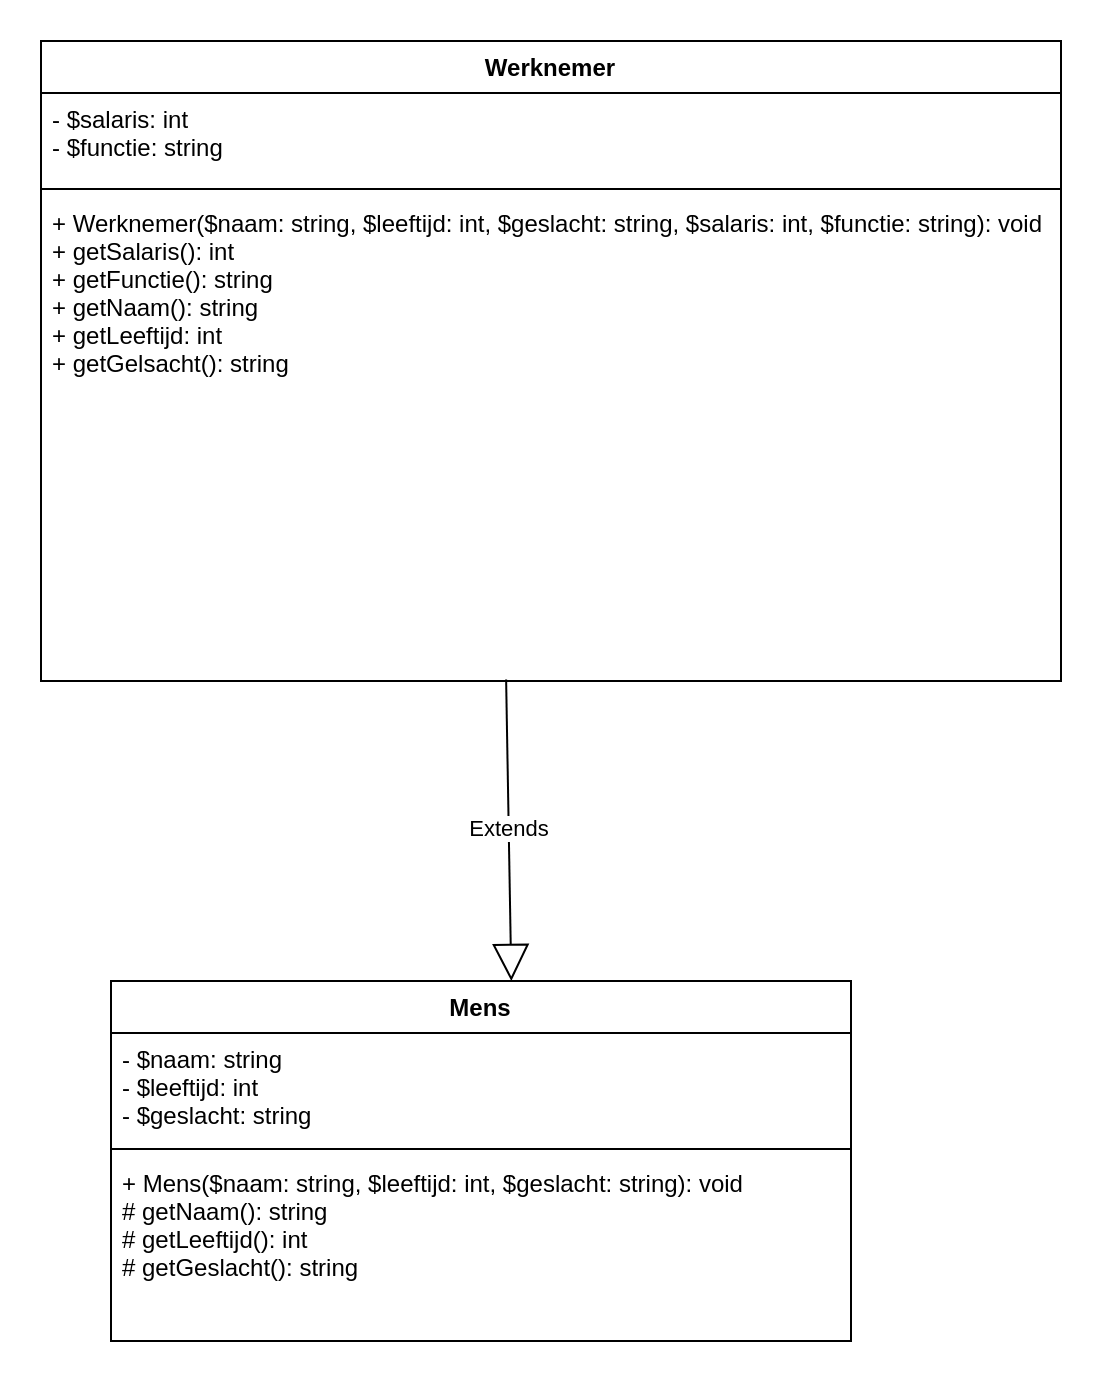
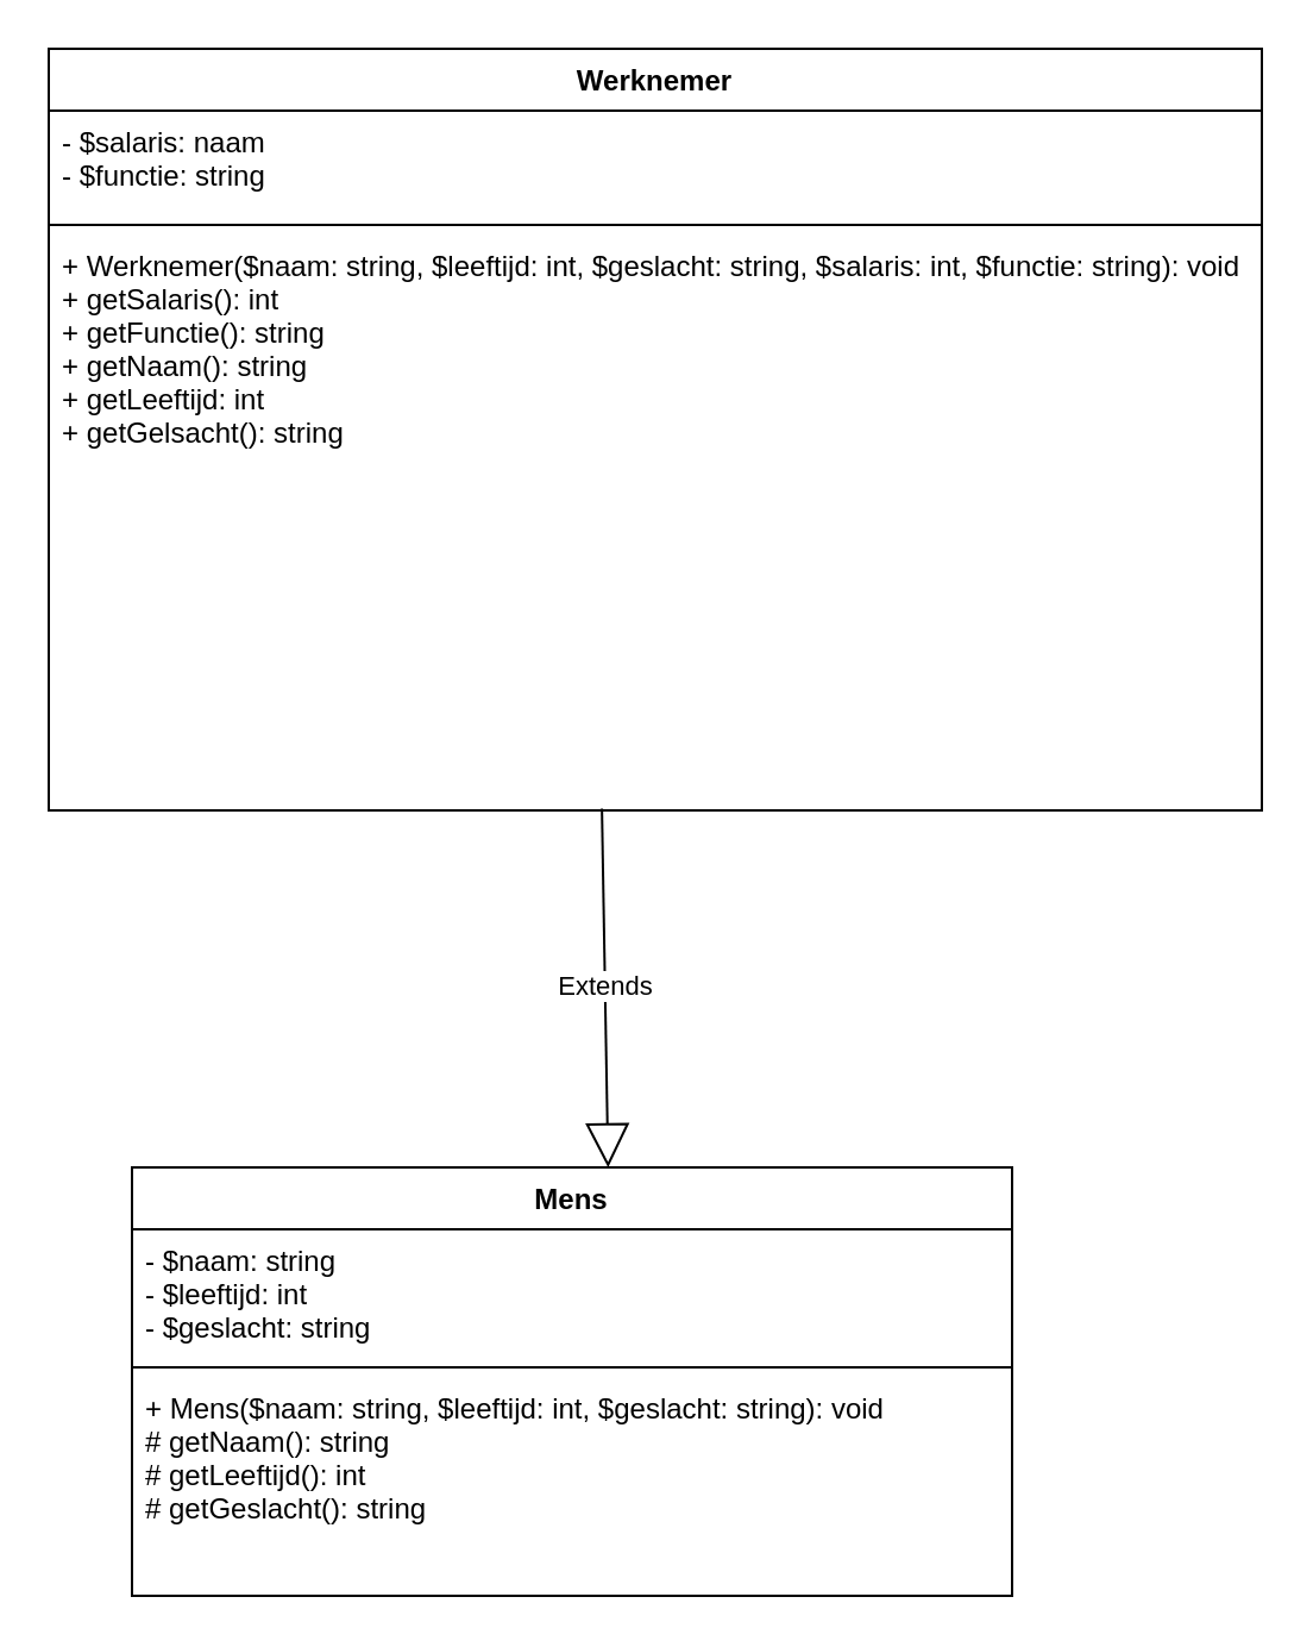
  <mxCell id="0" />
  <mxCell id="1" parent="0" />
  <mxCell id="2" value="Mens" style="swimlane;fontStyle=1;align=center;verticalAlign=top;childLayout=stackLayout;horizontal=1;startSize=26;horizontalStack=0;resizeParent=1;resizeParentMax=0;resizeLast=0;collapsible=1;marginBottom=0;" vertex="1" parent="1"><mxGeometry x="55" y="490" width="370" height="180" as="geometry" /></mxCell>
  <mxCell id="3" value="- $naam: string&#10;- $leeftijd: int&#10;- $geslacht: string" style="text;strokeColor=none;fillColor=none;align=left;verticalAlign=top;spacingLeft=4;spacingRight=4;overflow=hidden;rotatable=0;points=[[0,0.5],[1,0.5]];portConstraint=eastwest;" vertex="1" parent="2"><mxGeometry y="26" width="370" height="54" as="geometry" /></mxCell>
  <mxCell id="4" value="" style="line;strokeWidth=1;fillColor=none;align=left;verticalAlign=middle;spacingTop=-1;spacingLeft=3;spacingRight=3;rotatable=0;labelPosition=right;points=[];portConstraint=eastwest;" vertex="1" parent="2"><mxGeometry y="80" width="370" height="8" as="geometry" /></mxCell>
  <mxCell id="5" value="+ Mens($naam: string, $leeftijd: int, $geslacht: string): void&#10;# getNaam(): string&#10;# getLeeftijd(): int&#10;# getGeslacht(): string" style="text;strokeColor=none;fillColor=none;align=left;verticalAlign=top;spacingLeft=4;spacingRight=4;overflow=hidden;rotatable=0;points=[[0,0.5],[1,0.5]];portConstraint=eastwest;" vertex="1" parent="2"><mxGeometry y="88" width="370" height="92" as="geometry" /></mxCell>
  <mxCell id="6" value="Werknemer" style="swimlane;fontStyle=1;align=center;verticalAlign=top;childLayout=stackLayout;horizontal=1;startSize=26;horizontalStack=0;resizeParent=1;resizeParentMax=0;resizeLast=0;collapsible=1;marginBottom=0;" vertex="1" parent="1"><mxGeometry x="20" y="20" width="510" height="320" as="geometry" /></mxCell>
- <mxCell id="7" value="- $salaris: int&#10;- $functie: string" style="text;strokeColor=none;fillColor=none;align=left;verticalAlign=top;spacingLeft=4;spacingRight=4;overflow=hidden;rotatable=0;points=[[0,0.5],[1,0.5]];portConstraint=eastwest;" vertex="1" parent="6"><mxGeometry y="26" width="510" height="44" as="geometry" /></mxCell>
+ <mxCell id="7" value="- $salaris: naam&#10;- $functie: string" style="text;strokeColor=none;fillColor=none;align=left;verticalAlign=top;spacingLeft=4;spacingRight=4;overflow=hidden;rotatable=0;points=[[0,0.5],[1,0.5]];portConstraint=eastwest;" vertex="1" parent="6"><mxGeometry y="26" width="510" height="44" as="geometry" /></mxCell>
  <mxCell id="8" value="" style="line;strokeWidth=1;fillColor=none;align=left;verticalAlign=middle;spacingTop=-1;spacingLeft=3;spacingRight=3;rotatable=0;labelPosition=right;points=[];portConstraint=eastwest;" vertex="1" parent="6"><mxGeometry y="70" width="510" height="8" as="geometry" /></mxCell>
  <mxCell id="9" value="+ Werknemer($naam: string, $leeftijd: int, $geslacht: string, $salaris: int, $functie: string): void&#10;+ getSalaris(): int&#10;+ getFunctie(): string&#10;+ getNaam(): string&#10;+ getLeeftijd: int&#10;+ getGelsacht(): string" style="text;strokeColor=none;fillColor=none;align=left;verticalAlign=top;spacingLeft=4;spacingRight=4;overflow=hidden;rotatable=0;points=[[0,0.5],[1,0.5]];portConstraint=eastwest;" vertex="1" parent="6"><mxGeometry y="78" width="510" height="242" as="geometry" /></mxCell>
  <mxCell id="10" value="Extends" style="endArrow=block;endSize=16;endFill=0;html=1;rounded=0;exitX=0.456;exitY=0.997;exitDx=0;exitDy=0;exitPerimeter=0;entryX=0.541;entryY=0;entryDx=0;entryDy=0;entryPerimeter=0;" edge="1" parent="1" source="9" target="2"><mxGeometry width="160" relative="1" as="geometry"><mxPoint x="180" y="370" as="sourcePoint" /><mxPoint x="340" y="370" as="targetPoint" /></mxGeometry></mxCell>
